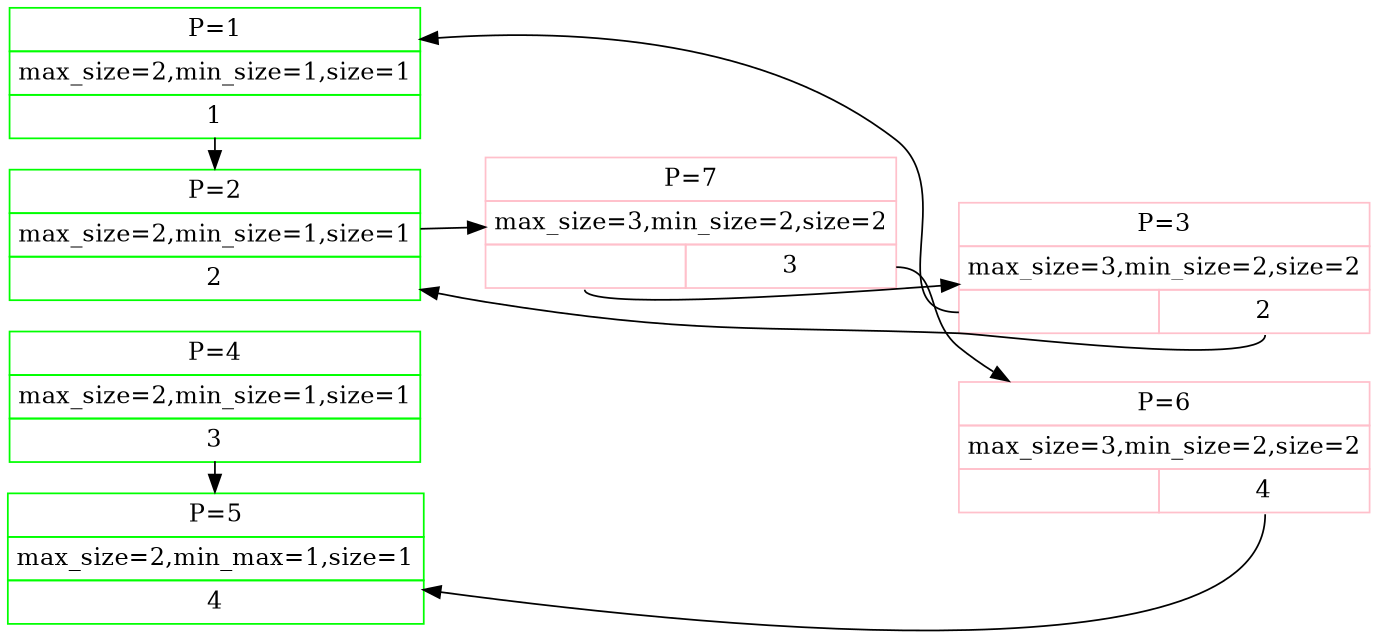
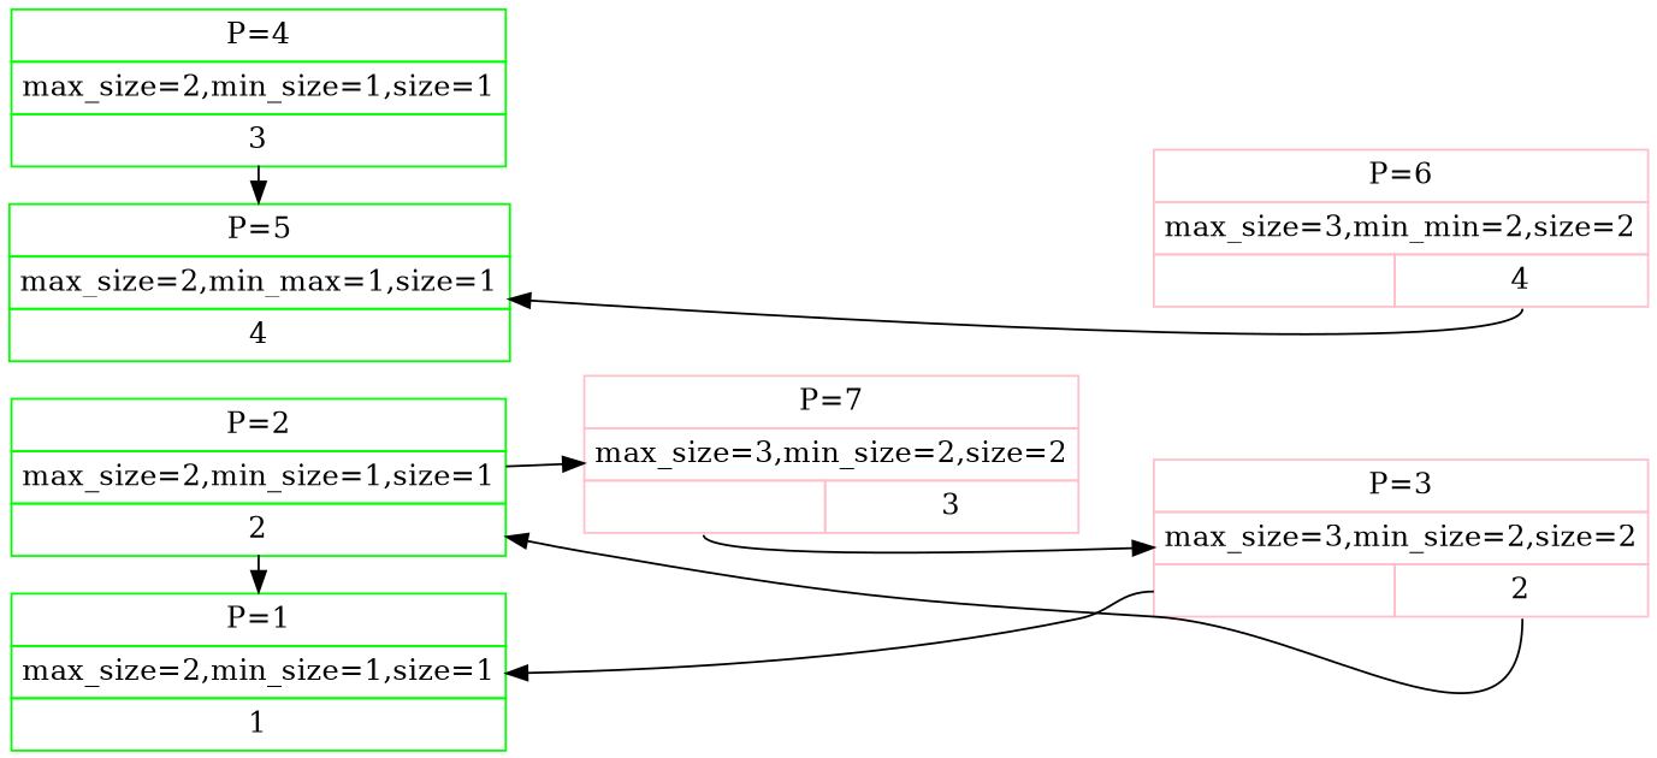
  digraph {
    rankdir=LR
    node [color=green shape=plain]
    n1 [label=<<TABLE BORDER="0" CELLBORDER="1" CELLSPACING="0" CELLPADDING="4"> <TR><TD COLSPAN="1">P=1</TD></TR> <TR><TD COLSPAN="1">max_size=2,min_size=1,size=1</TD></TR> <TR><TD>1</TD> </TR></TABLE>>]
    n2 [label=<<TABLE BORDER="0" CELLBORDER="1" CELLSPACING="0" CELLPADDING="4"> <TR><TD COLSPAN="1">P=2</TD></TR> <TR><TD COLSPAN="1">max_size=2,min_size=1,size=1</TD></TR> <TR><TD>2</TD> </TR></TABLE>>]
    n3 [label=<<TABLE BORDER="0" CELLBORDER="1" CELLSPACING="0" CELLPADDING="4"> <TR><TD COLSPAN="1">P=4</TD></TR> <TR><TD COLSPAN="1">max_size=2,min_size=1,size=1</TD></TR> <TR><TD>3</TD> </TR></TABLE>>]
    n4 [label=<<TABLE BORDER="0" CELLBORDER="1" CELLSPACING="0" CELLPADDING="4"> <TR><TD COLSPAN="1">P=5</TD></TR> <TR><TD COLSPAN="1">max_size=2,min_max=1,size=1</TD></TR> <TR><TD>4</TD> </TR></TABLE>>]
    n5 [color=pink label=<<TABLE BORDER="0" CELLBORDER="1" CELLSPACING="0" CELLPADDING="4"> <TR><TD COLSPAN="2">P=3</TD></TR> <TR><TD COLSPAN="2">max_size=3,min_size=2,size=2</TD></TR> <TR><TD PORT="p1"> </TD> <TD PORT="p2">2</TD> </TR></TABLE>>]
-   n6 [color=pink label=<<TABLE BORDER="0" CELLBORDER="1" CELLSPACING="0" CELLPADDING="4"> <TR><TD COLSPAN="2">P=6</TD></TR> <TR><TD COLSPAN="2">max_size=3,min_size=2,size=2</TD></TR> <TR><TD PORT="p4"> </TD> <TD PORT="p5">4</TD> </TR></TABLE>>]
+   n6 [color=pink label=<<TABLE BORDER="0" CELLBORDER="1" CELLSPACING="0" CELLPADDING="4"> <TR><TD COLSPAN="2">P=6</TD></TR> <TR><TD COLSPAN="2">max_size=3,min_min=2,size=2</TD></TR> <TR><TD PORT="p4"> </TD> <TD PORT="p5">4</TD> </TR></TABLE>>]
    n7 [color=pink label=<<TABLE BORDER="0" CELLBORDER="1" CELLSPACING="0" CELLPADDING="4"> <TR><TD COLSPAN="2">P=7</TD></TR> <TR><TD COLSPAN="2">max_size=3,min_size=2,size=2</TD></TR> <TR><TD PORT="p3"> </TD> <TD PORT="p6">3</TD> </TR></TABLE>>]
    subgraph sub_1 {
      rank=same
      n1
      n2
    }
    subgraph sub_2 {
      rank=same
      n2
      n3
    }
    subgraph sub_3 {
      rank=same
      n3
      n4
    }
    subgraph sub_4 {
      rank=same
      n5
      n6
    }
-   n1 -> n2
+   n2 -> n1
    n2 -> n7
    n3 -> n4
    n5 -> n1 [tailport=p1]
    n5 -> n2 [tailport=p2]
    n6 -> n4 [tailport=p5]
    n7 -> n5 [tailport=p3]
-   n7 -> n6 [tailport=p6]
  }
